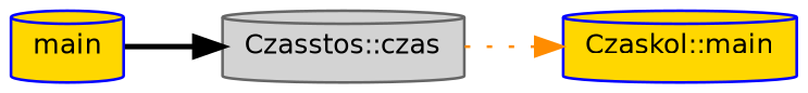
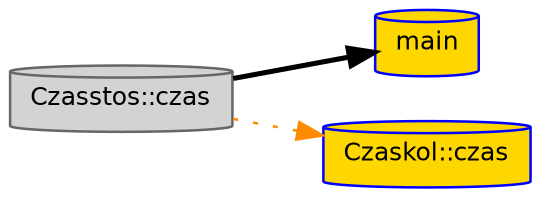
  digraph {
    rankdir=LR
    node [color=blue fillcolor=gold fontname=Helvetica fontsize=10 shape=cylinder style=filled]
    edge [fontname=Helvetica fontsize=10 labelfontname=Helvetica labelfontsize=10]
    n1 [fontcolor=black height=0.2 label=main width=0.4]
    n2 [color=gray40 fillcolor=lightgrey height=0.2 label="Czasstos::czas" width=0.4]
-   n3 [height=0.2 label="Czaskol::main" width=0.4]
-   n1 -> n2 [color=black style=bold]
+   n3 [height=0.2 label="Czaskol::czas" width=0.4]
+   n2 -> n1 [color=black style=bold]
    n2 -> n3 [color=darkorange style=dotted]
  }
